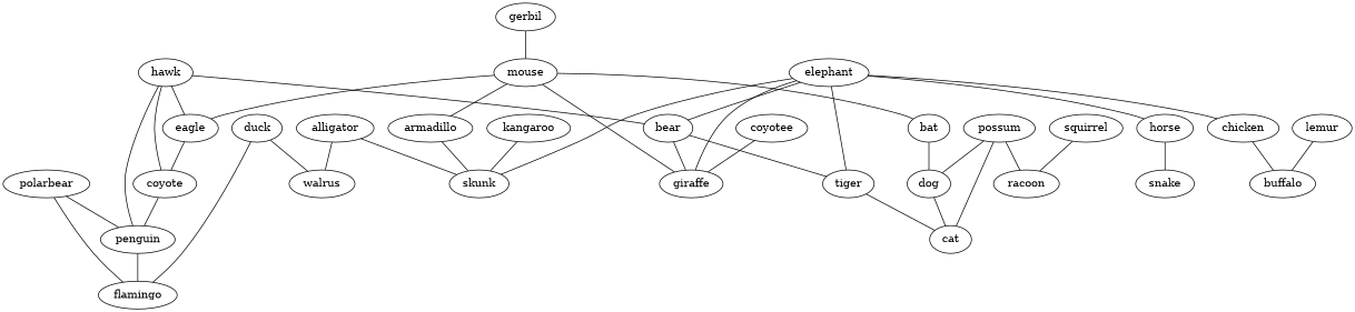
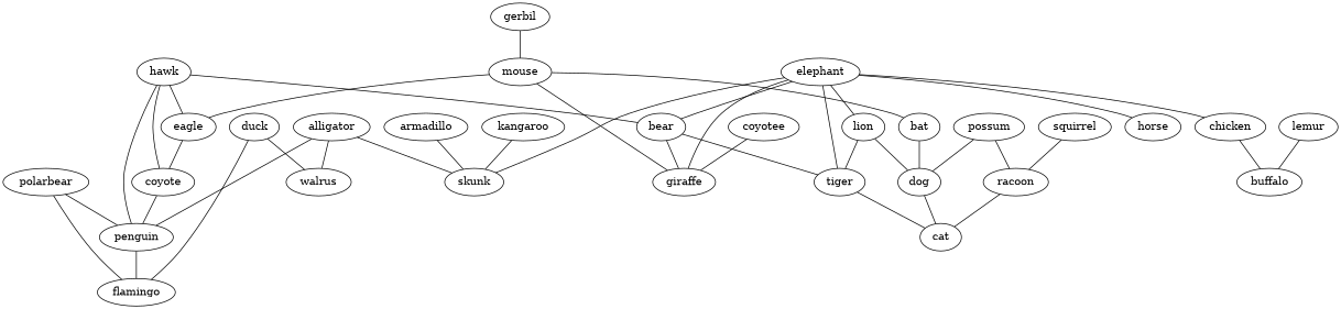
  strict graph {
    edge [weight=1]
    polarbear
    penguin
    flamingo
    duck
    walrus
    hawk
    eagle
    bear
    coyote
    giraffe
    tiger
    gerbil
    mouse
    armadillo
    bat
    alligator
    skunk
    dog
    kangaroo
    elephant
+   lion
    horse
    chicken
-   snake
    cat
    buffalo
    coyotee
    lemur
    squirrel
    racoon
    possum
    polarbear -- penguin
    polarbear -- flamingo
    penguin -- flamingo
    duck -- flamingo
    duck -- walrus
    hawk -- penguin
    hawk -- eagle
    hawk -- bear
    hawk -- coyote
    eagle -- coyote
    bear -- giraffe
    bear -- tiger
    coyote -- penguin
    tiger -- cat
    gerbil -- mouse
    mouse -- eagle
    mouse -- giraffe
-   mouse -- armadillo
    mouse -- bat
    armadillo -- skunk
    bat -- dog
+   alligator -- penguin
    alligator -- walrus
    alligator -- skunk
    dog -- cat
    kangaroo -- skunk
    elephant -- bear
    elephant -- giraffe
    elephant -- tiger
    elephant -- skunk
+   elephant -- lion
    elephant -- horse
    elephant -- chicken
-   horse -- snake
+   lion -- tiger
+   lion -- dog
    chicken -- buffalo
    coyotee -- giraffe
    lemur -- buffalo
    squirrel -- racoon
    possum -- dog
-   possum -- cat
+   racoon -- cat
    possum -- racoon
  }
